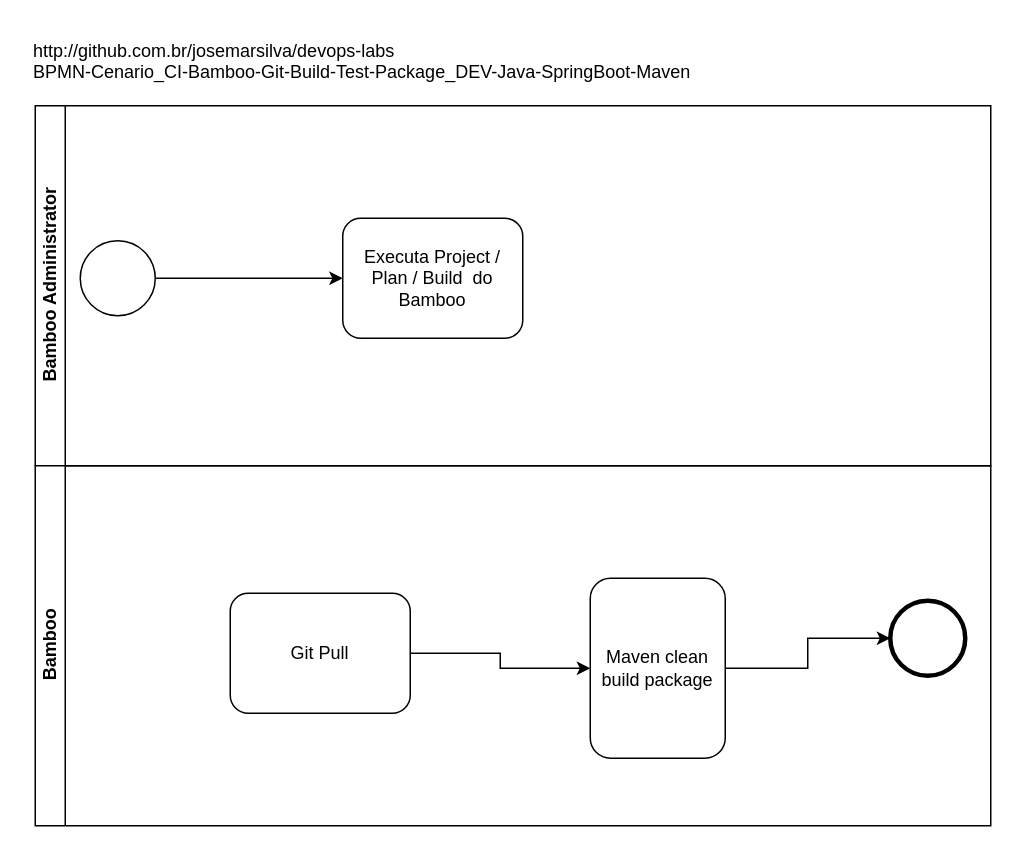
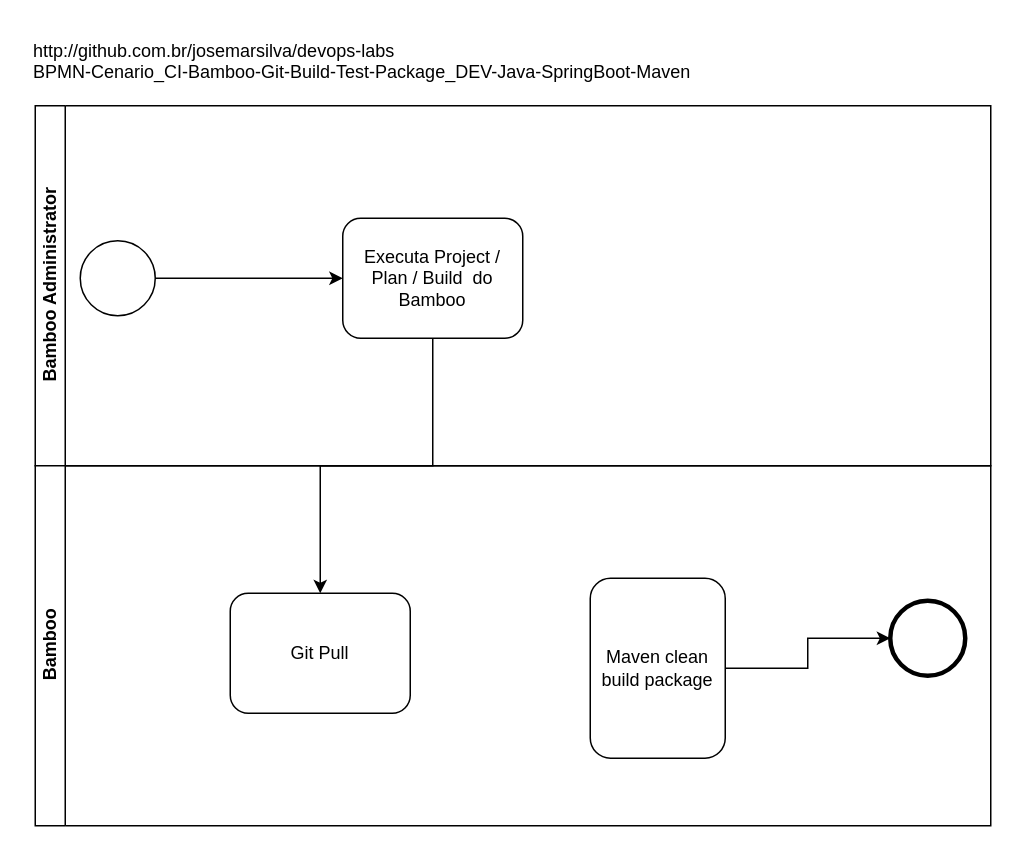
  <mxCell id="0" />
  <mxCell id="1" parent="0" />
  <mxCell id="2" value="Bamboo Administrator" style="swimlane;html=1;horizontal=0;startSize=20;" parent="1" vertex="1"><mxGeometry x="23" y="70" width="637" height="240" as="geometry" /></mxCell>
  <mxCell id="3" value="" style="edgeStyle=orthogonalEdgeStyle;rounded=0;orthogonalLoop=1;jettySize=auto;html=1;entryX=0;entryY=0.5;entryDx=0;entryDy=0;" parent="2" source="4" target="5" edge="1"><mxGeometry relative="1" as="geometry"><mxPoint x="160" y="115" as="targetPoint" /></mxGeometry></mxCell>
  <mxCell id="4" value="" style="shape=mxgraph.bpmn.shape;html=1;verticalLabelPosition=bottom;labelBackgroundColor=#ffffff;verticalAlign=top;align=center;perimeter=ellipsePerimeter;outlineConnect=0;outline=standard;symbol=general;" parent="2" vertex="1"><mxGeometry x="30" y="90" width="50" height="50" as="geometry" /></mxCell>
  <mxCell id="5" value="Executa Project / Plan / Build&amp;nbsp; do Bamboo" style="shape=ext;rounded=1;html=1;whiteSpace=wrap;" parent="2" vertex="1"><mxGeometry x="205" y="75" width="120" height="80" as="geometry" /></mxCell>
  <mxCell id="6" value="&lt;div style=&quot;text-align: left&quot;&gt;http://github.com.br/josemarsilva/devops-labs&lt;/div&gt;BPMN-Cenario_CI-Bamboo-Git-Build-Test-Package_DEV-Java-SpringBoot-Maven" style="text;html=1;resizable=0;autosize=1;align=left;verticalAlign=top;points=[];fillColor=none;strokeColor=none;rounded=0;" parent="1" vertex="1"><mxGeometry y="20" width="450" height="30" as="geometry" x="20" /></mxCell>
  <mxCell id="7" value="Bamboo" style="swimlane;html=1;horizontal=0;startSize=20;" parent="1" vertex="1"><mxGeometry x="23" y="310" width="637" height="240" as="geometry" /></mxCell>
  <mxCell id="8" value="Git Pull" style="shape=ext;rounded=1;html=1;whiteSpace=wrap;" parent="7" vertex="1"><mxGeometry x="130" y="85" width="120" height="80" as="geometry" /></mxCell>
- <mxCell id="9" value="" style="edgeStyle=orthogonalEdgeStyle;rounded=0;orthogonalLoop=1;jettySize=auto;html=1;exitX=1;exitY=0.5;exitDx=0;exitDy=0;" parent="7" source="8" target="10" edge="1"><mxGeometry relative="1" as="geometry"><mxPoint x="480" y="115" as="sourcePoint" /></mxGeometry></mxCell>
  <mxCell id="10" value="Maven clean build package" style="shape=ext;rounded=1;html=1;whiteSpace=wrap;" parent="7" vertex="1"><mxGeometry x="370" y="75" width="90" height="120" as="geometry" /></mxCell>
+ <mxCell id="11" style="edgeStyle=orthogonalEdgeStyle;rounded=0;orthogonalLoop=1;jettySize=auto;html=1;" parent="1" source="5" target="8" edge="1"><mxGeometry relative="1" as="geometry" /></mxCell>
  <mxCell id="12" value="" style="shape=mxgraph.bpmn.shape;html=1;verticalLabelPosition=bottom;labelBackgroundColor=#ffffff;verticalAlign=top;align=center;perimeter=ellipsePerimeter;outlineConnect=0;outline=end;symbol=general;" parent="1" vertex="1"><mxGeometry x="593" y="400" width="50" height="50" as="geometry" /></mxCell>
  <mxCell id="13" value="" style="edgeStyle=orthogonalEdgeStyle;rounded=0;orthogonalLoop=1;jettySize=auto;html=1;entryX=0;entryY=0.5;entryDx=0;entryDy=0;" parent="1" source="10" target="12" edge="1"><mxGeometry relative="1" as="geometry"><mxPoint x="593" y="425" as="targetPoint" /></mxGeometry></mxCell>
